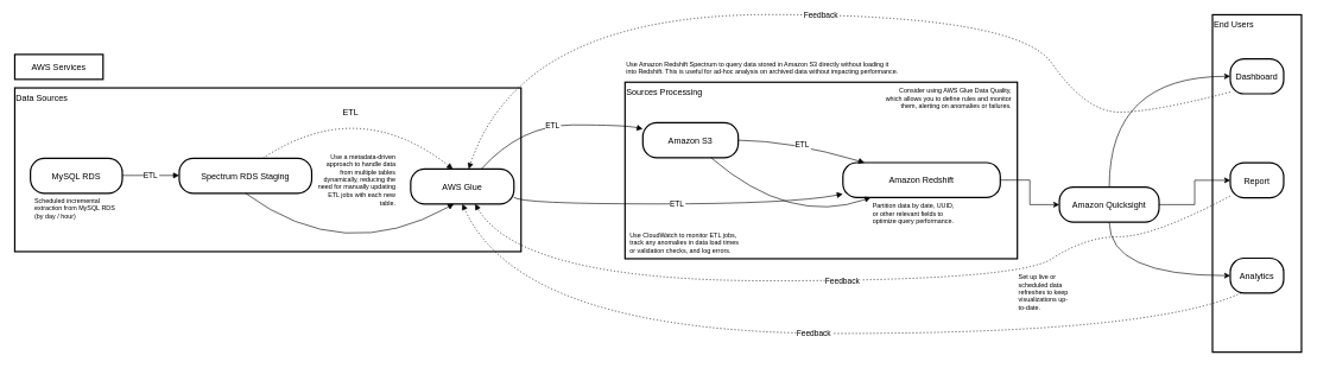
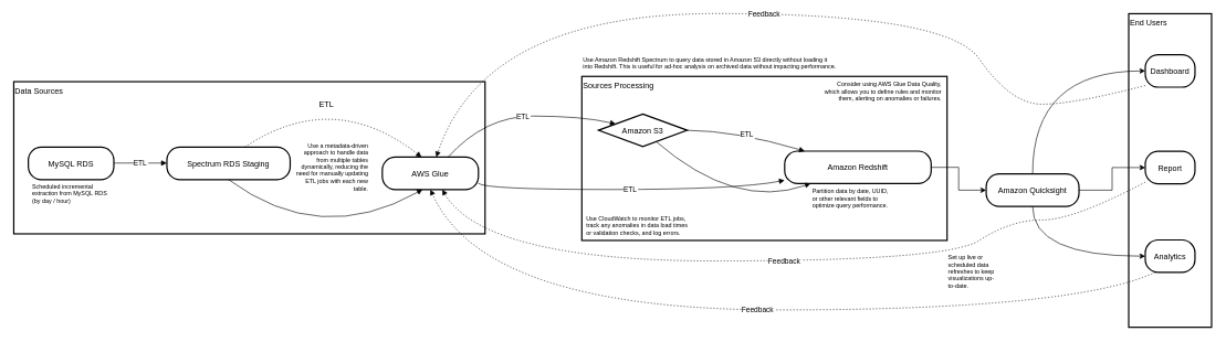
  <mxCell id="0" />
  <mxCell id="1" parent="0" />
- <mxCell id="2" value="AWS Services" style="whiteSpace=wrap;strokeWidth=2;" parent="1" vertex="1"><mxGeometry x="20" y="76" width="124" height="35" as="geometry" /></mxCell>
  <mxCell id="3" value="End Users" style="whiteSpace=wrap;strokeWidth=2;verticalAlign=top;align=left;" parent="1" vertex="1"><mxGeometry x="1702" y="20.25" width="125" height="474" as="geometry" /></mxCell>
  <mxCell id="4" value="Sources Processing" style="whiteSpace=wrap;strokeWidth=2;verticalAlign=top;align=left;" parent="1" vertex="1"><mxGeometry x="877" y="115" width="551" height="248" as="geometry" /></mxCell>
  <mxCell id="5" value="Data Sources" style="whiteSpace=wrap;strokeWidth=2;verticalAlign=top;align=left;" parent="1" vertex="1"><mxGeometry x="20" y="123" width="711" height="230" as="geometry" /></mxCell>
  <mxCell id="6" value="MySQL RDS" style="rounded=1;arcSize=40;strokeWidth=2" parent="1" vertex="1"><mxGeometry x="42" y="222" width="129" height="49" as="geometry" /></mxCell>
  <mxCell id="7" value="Spectrum RDS Staging" style="rounded=1;arcSize=40;strokeWidth=2" parent="1" vertex="1"><mxGeometry x="251" y="222" width="186" height="49" as="geometry" /></mxCell>
  <mxCell id="8" value="AWS Glue" style="rounded=1;arcSize=40;strokeWidth=2" parent="1" vertex="1"><mxGeometry x="576" y="237" width="145" height="49" as="geometry" /></mxCell>
- <mxCell id="9" value="Amazon S3" style="rounded=1;arcSize=40;strokeWidth=2" parent="1" vertex="1"><mxGeometry x="902" y="172" width="134" height="49" as="geometry" /></mxCell>
+ <mxCell id="9" value="Amazon S3" style="rhombus;arcSize=40;strokeWidth=2;" parent="1" vertex="1"><mxGeometry x="902" y="172" width="134" height="49" as="geometry" /></mxCell>
  <mxCell id="10" value="" style="edgeStyle=orthogonalEdgeStyle;rounded=0;orthogonalLoop=1;jettySize=auto;html=1;" edge="1" parent="1" source="11" target="36"><mxGeometry relative="1" as="geometry" /></mxCell>
  <mxCell id="11" value="Amazon Redshift" style="rounded=1;arcSize=40;strokeWidth=2" parent="1" vertex="1"><mxGeometry x="1183" y="228" width="221" height="49" as="geometry" /></mxCell>
  <mxCell id="12" value="Dashboard" style="rounded=1;arcSize=40;strokeWidth=2" parent="1" vertex="1"><mxGeometry x="1727" y="82.25" width="75" height="49" as="geometry" /></mxCell>
  <mxCell id="13" value="Report" style="rounded=1;arcSize=40;strokeWidth=2" parent="1" vertex="1"><mxGeometry x="1727" y="228.25" width="75" height="49" as="geometry" /></mxCell>
  <mxCell id="14" value="Analytics" style="rounded=1;arcSize=40;strokeWidth=2" parent="1" vertex="1"><mxGeometry x="1727" y="362.25" width="75" height="49" as="geometry" /></mxCell>
  <mxCell id="15" value="ETL" style="curved=1;startArrow=none;endArrow=block;exitX=1;exitY=0.49;entryX=0;entryY=0.49;" parent="1" source="6" target="7" edge="1"><mxGeometry relative="1" as="geometry"><Array as="points" /></mxGeometry></mxCell>
  <mxCell id="16" value="" style="curved=1;dashed=1;dashPattern=2 3;startArrow=none;endArrow=block;exitX=0.63;exitY=0;entryX=0.41;entryY=0.01;" parent="1" source="7" target="8" edge="1"><mxGeometry relative="1" as="geometry"><Array as="points"><mxPoint x="502" y="133" /></Array></mxGeometry></mxCell>
  <mxCell id="17" value="ETL" style="curved=1;startArrow=none;endArrow=block;exitX=0.68;exitY=0.01;entryX=0;entryY=0.18;" parent="1" source="8" target="9" edge="1"><mxGeometry relative="1" as="geometry"><Array as="points"><mxPoint x="731" y="175" /><mxPoint x="877" y="175" /></Array></mxGeometry></mxCell>
  <mxCell id="18" value="ETL" style="curved=1;startArrow=none;endArrow=block;exitX=1;exitY=0.5;entryX=0.13;entryY=-0.01;" parent="1" source="9" target="11" edge="1"><mxGeometry relative="1" as="geometry"><Array as="points"><mxPoint x="1109" y="197" /></Array></mxGeometry></mxCell>
  <mxCell id="19" value="ETL" style="curved=1;startArrow=none;endArrow=block;exitX=1;exitY=0.81;entryX=0;entryY=0.9;" parent="1" source="8" target="11" edge="1"><mxGeometry relative="1" as="geometry"><Array as="points"><mxPoint x="731" y="286" /><mxPoint x="1109" y="286" /></Array></mxGeometry></mxCell>
  <mxCell id="20" value="Feedback" style="curved=1;dashed=1;dashPattern=2 3;startArrow=none;endArrow=block;exitX=0;exitY=0.95;entryX=0.56;entryY=0.01;" parent="1" source="12" target="8" edge="1"><mxGeometry relative="1" as="geometry"><Array as="points"><mxPoint x="1619" y="157" /><mxPoint x="1524" y="157" /><mxPoint x="1429" y="20" /><mxPoint x="731" y="20" /></Array></mxGeometry></mxCell>
  <mxCell id="21" value="Feedback" style="curved=1;dashed=1;dashPattern=2 3;startArrow=none;endArrow=block;exitX=0;exitY=0.95;entryX=0.62;entryY=0.99;" parent="1" source="13" target="8" edge="1"><mxGeometry relative="1" as="geometry"><Array as="points"><mxPoint x="1619" y="332" /><mxPoint x="1524" y="332" /><mxPoint x="1429" y="394" /><mxPoint x="731" y="394" /></Array></mxGeometry></mxCell>
  <mxCell id="22" value="Feedback" style="curved=1;dashed=1;dashPattern=2 3;startArrow=none;endArrow=block;exitX=0.2;exitY=1;entryX=0.5;entryY=1;entryDx=0;entryDy=0;" parent="1" source="14" target="8" edge="1"><mxGeometry relative="1" as="geometry"><Array as="points"><mxPoint x="1619" y="468" /><mxPoint x="731" y="468" /></Array></mxGeometry></mxCell>
  <mxCell id="23" value="" style="curved=1;startArrow=none;endArrow=block;exitX=0.5;exitY=1;entryX=0.42;entryY=0.99;exitDx=0;exitDy=0;" parent="1" source="7" target="8" edge="1"><mxGeometry x="-0.002" relative="1" as="geometry"><Array as="points"><mxPoint x="482" y="373" /></Array><mxPoint x="365.98" y="359" as="sourcePoint" /><mxPoint as="offset" /></mxGeometry></mxCell>
  <mxCell id="24" value="" style="curved=1;startArrow=none;endArrow=block;exitX=0.71;exitY=0.99;entryX=0.19;entryY=0.98;" parent="1" source="9" target="11" edge="1"><mxGeometry relative="1" as="geometry"><Array as="points"><mxPoint x="1109" y="317" /></Array></mxGeometry></mxCell>
  <mxCell id="25" value="ETL" style="text;html=1;align=center;verticalAlign=middle;whiteSpace=wrap;rounded=0;" vertex="1" parent="1"><mxGeometry x="462" y="143" width="60" height="30" as="geometry" /></mxCell>
  <mxCell id="26" value="Scheduled incremental extraction from MySQL RDS (by day / hour)" style="text;html=1;align=left;verticalAlign=middle;whiteSpace=wrap;rounded=0;fontSize=9;" vertex="1" parent="1"><mxGeometry x="46" y="276.5" width="126" height="32.5" as="geometry" /></mxCell>
  <mxCell id="27" value="Partition data by date, UUID, or other relevant fields to optimize query performance." style="text;whiteSpace=wrap;html=1;fontSize=9;" vertex="1" parent="1"><mxGeometry x="1223" y="277" width="119" height="50" as="geometry" /></mxCell>
  <mxCell id="28" value="&lt;span style=&quot;background-color: initial; font-size: 9px;&quot;&gt;Set up live or scheduled data refreshes to keep visualizations up-to-date.&lt;/span&gt;" style="text;whiteSpace=wrap;html=1;fontSize=9;" vertex="1" parent="1"><mxGeometry x="1428" y="377" width="74" height="90" as="geometry" /></mxCell>
  <mxCell id="29" value="Use CloudWatch to monitor ETL jobs, track any anomalies in data load times or validation checks, and log errors." style="text;whiteSpace=wrap;html=1;fontSize=9;" vertex="1" parent="1"><mxGeometry x="882" y="318" width="160" height="50" as="geometry" /></mxCell>
  <mxCell id="30" value="Consider using AWS Glue Data Quality, which allows you to define rules and monitor them, alerting on anomalies or failures." style="text;whiteSpace=wrap;html=1;fontSize=9;align=right;" vertex="1" parent="1"><mxGeometry x="1242" y="115" width="180" height="50" as="geometry" /></mxCell>
  <mxCell id="31" value="Use a metadata-driven approach to handle data from multiple tables dynamically, reducing the need for manually updating ETL jobs with each new table." style="text;whiteSpace=wrap;html=1;fontSize=9;align=right;" vertex="1" parent="1"><mxGeometry x="438" y="207.5" width="119" height="91.5" as="geometry" /></mxCell>
  <mxCell id="32" value="Use Amazon Redshift Spectrum to query data stored in Amazon S3 directly without loading it into Redshift. This is useful for ad-hoc analysis on archived data without impacting performance." style="text;whiteSpace=wrap;html=1;fontSize=9;" vertex="1" parent="1"><mxGeometry x="877" y="77.5" width="385" height="70" as="geometry" /></mxCell>
  <mxCell id="33" value="" style="edgeStyle=orthogonalEdgeStyle;rounded=0;orthogonalLoop=1;jettySize=auto;html=1;" edge="1" parent="1" source="36" target="13"><mxGeometry relative="1" as="geometry" /></mxCell>
  <mxCell id="34" style="edgeStyle=orthogonalEdgeStyle;rounded=0;orthogonalLoop=1;jettySize=auto;html=1;exitX=0.5;exitY=0;exitDx=0;exitDy=0;entryX=0;entryY=0.5;entryDx=0;entryDy=0;curved=1;" edge="1" parent="1" source="36" target="12"><mxGeometry relative="1" as="geometry" /></mxCell>
  <mxCell id="35" style="edgeStyle=orthogonalEdgeStyle;rounded=0;orthogonalLoop=1;jettySize=auto;html=1;exitX=0.5;exitY=1;exitDx=0;exitDy=0;entryX=0;entryY=0.5;entryDx=0;entryDy=0;curved=1;" edge="1" parent="1" source="36" target="14"><mxGeometry relative="1" as="geometry" /></mxCell>
  <mxCell id="36" value="Amazon Quicksight" style="rounded=1;arcSize=40;strokeWidth=2" vertex="1" parent="1"><mxGeometry x="1487" y="262.5" width="140" height="49" as="geometry" /></mxCell>
